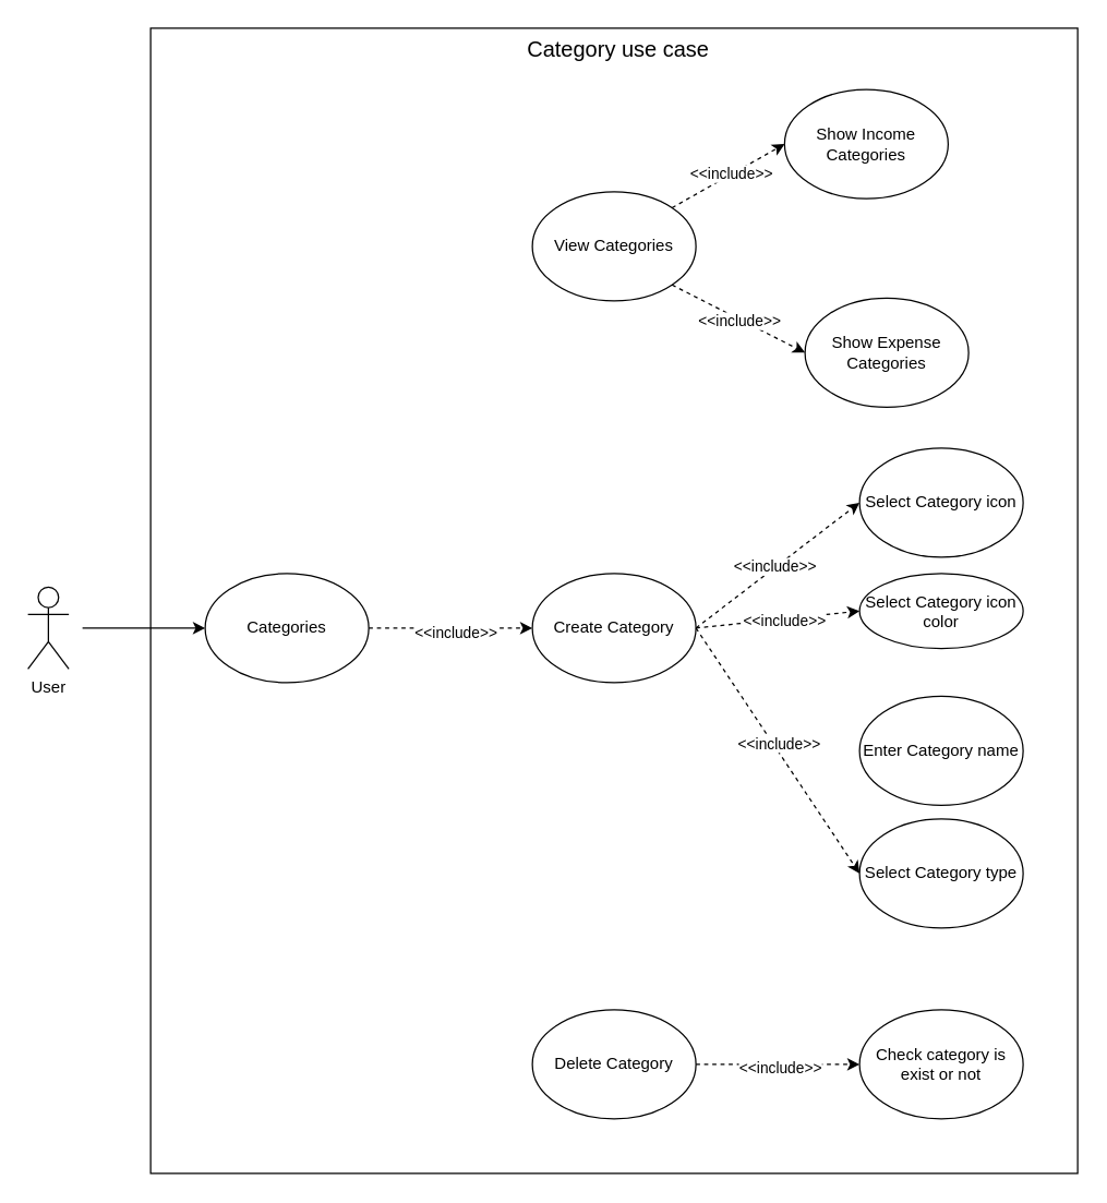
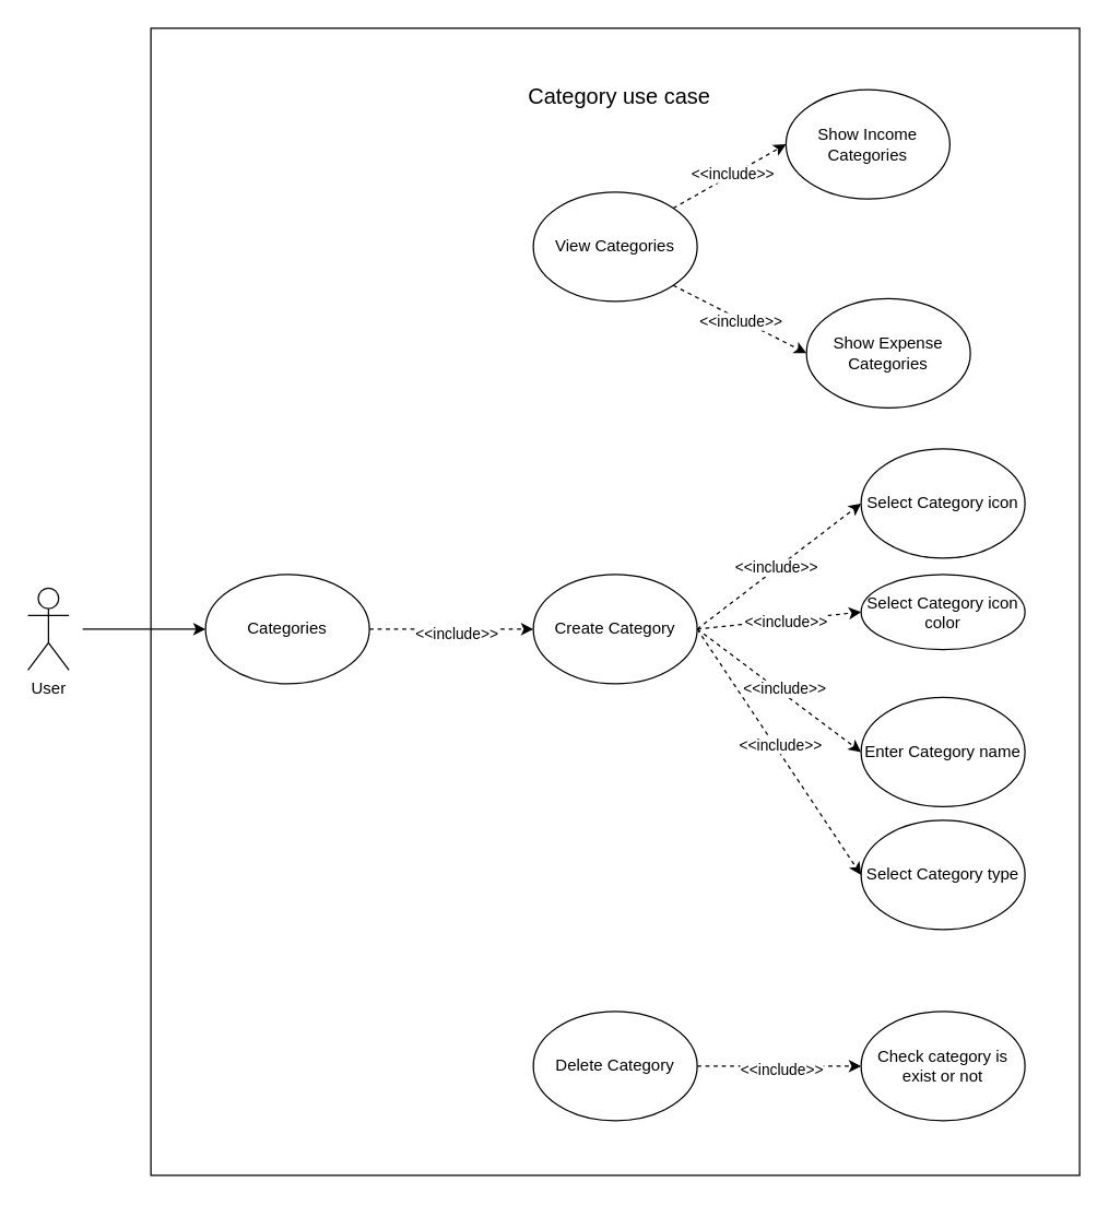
  <mxCell id="0" />
  <mxCell id="1" parent="0" />
  <mxCell id="2" value="User&lt;div&gt;&lt;br&gt;&lt;/div&gt;" style="shape=umlActor;verticalLabelPosition=bottom;verticalAlign=top;html=1;outlineConnect=0;" vertex="1" parent="1"><mxGeometry x="20" y="430" width="30" height="60" as="geometry" /></mxCell>
  <mxCell id="3" style="edgeStyle=orthogonalEdgeStyle;rounded=0;orthogonalLoop=1;jettySize=auto;html=1;exitX=1;exitY=0.5;exitDx=0;exitDy=0;entryX=0;entryY=0.5;entryDx=0;entryDy=0;dashed=1;" edge="1" parent="1" source="5" target="8"><mxGeometry relative="1" as="geometry" /></mxCell>
  <mxCell id="4" value="&amp;lt;&amp;lt;include&amp;gt;&amp;gt;" style="edgeLabel;html=1;align=center;verticalAlign=middle;resizable=0;points=[];" vertex="1" connectable="0" parent="3"><mxGeometry x="0.042" y="-3" relative="1" as="geometry"><mxPoint as="offset" /></mxGeometry></mxCell>
  <mxCell id="5" value="Categories" style="ellipse;whiteSpace=wrap;html=1;" vertex="1" parent="1"><mxGeometry x="150" y="420" width="120" height="80" as="geometry" /></mxCell>
  <mxCell id="6" value="" style="endArrow=classic;html=1;rounded=0;entryX=0;entryY=0.5;entryDx=0;entryDy=0;" edge="1" parent="1" target="5"><mxGeometry width="50" height="50" relative="1" as="geometry"><mxPoint x="60" y="460" as="sourcePoint" /><mxPoint x="310" y="580" as="targetPoint" /></mxGeometry></mxCell>
  <mxCell id="7" value="View Categories" style="ellipse;whiteSpace=wrap;html=1;" vertex="1" parent="1"><mxGeometry x="390" y="140" width="120" height="80" as="geometry" /></mxCell>
  <mxCell id="8" value="Create Category" style="ellipse;whiteSpace=wrap;html=1;" vertex="1" parent="1"><mxGeometry x="390" y="420" width="120" height="80" as="geometry" /></mxCell>
  <mxCell id="9" style="edgeStyle=orthogonalEdgeStyle;rounded=0;orthogonalLoop=1;jettySize=auto;html=1;exitX=1;exitY=0.5;exitDx=0;exitDy=0;entryX=0;entryY=0.5;entryDx=0;entryDy=0;dashed=1;" edge="1" parent="1" source="11" target="24"><mxGeometry relative="1" as="geometry" /></mxCell>
  <mxCell id="10" value="&amp;lt;&amp;lt;include&amp;gt;&amp;gt;" style="edgeLabel;html=1;align=center;verticalAlign=middle;resizable=0;points=[];" vertex="1" connectable="0" parent="9"><mxGeometry x="0.011" y="-2" relative="1" as="geometry"><mxPoint as="offset" /></mxGeometry></mxCell>
  <mxCell id="11" value="Delete Category" style="ellipse;whiteSpace=wrap;html=1;" vertex="1" parent="1"><mxGeometry x="390" y="740" width="120" height="80" as="geometry" /></mxCell>
  <mxCell id="12" value="Select Category icon" style="ellipse;whiteSpace=wrap;html=1;" vertex="1" parent="1"><mxGeometry x="630" y="328" width="120" height="80" as="geometry" /></mxCell>
  <mxCell id="13" value="Select Category icon color" style="ellipse;whiteSpace=wrap;html=1;" vertex="1" parent="1"><mxGeometry x="630" y="420" width="120" height="55" as="geometry" /></mxCell>
  <mxCell id="14" value="Enter Category name" style="ellipse;whiteSpace=wrap;html=1;" vertex="1" parent="1"><mxGeometry x="630" y="510" width="120" height="80" as="geometry" /></mxCell>
  <mxCell id="15" value="Select Category type" style="ellipse;whiteSpace=wrap;html=1;" vertex="1" parent="1"><mxGeometry x="630" y="600" width="120" height="80" as="geometry" /></mxCell>
  <mxCell id="16" value="" style="endArrow=classic;html=1;rounded=0;exitX=1;exitY=0.5;exitDx=0;exitDy=0;entryX=0;entryY=0.5;entryDx=0;entryDy=0;dashed=1;" edge="1" parent="1" source="8" target="12"><mxGeometry width="50" height="50" relative="1" as="geometry"><mxPoint x="430" y="460" as="sourcePoint" /><mxPoint x="510" y="390" as="targetPoint" /></mxGeometry></mxCell>
  <mxCell id="17" value="&amp;lt;&amp;lt;include&amp;gt;&amp;gt;" style="edgeLabel;html=1;align=center;verticalAlign=middle;resizable=0;points=[];" vertex="1" connectable="0" parent="16"><mxGeometry x="-0.033" y="1" relative="1" as="geometry"><mxPoint as="offset" /></mxGeometry></mxCell>
  <mxCell id="18" value="" style="endArrow=classic;html=1;rounded=0;exitX=1;exitY=0.5;exitDx=0;exitDy=0;entryX=0;entryY=0.5;entryDx=0;entryDy=0;dashed=1;" edge="1" parent="1" source="8" target="13"><mxGeometry width="50" height="50" relative="1" as="geometry"><mxPoint x="520" y="470" as="sourcePoint" /><mxPoint x="640" y="370" as="targetPoint" /></mxGeometry></mxCell>
  <mxCell id="19" value="&amp;lt;&amp;lt;include&amp;gt;&amp;gt;" style="edgeLabel;html=1;align=center;verticalAlign=middle;resizable=0;points=[];" vertex="1" connectable="0" parent="18"><mxGeometry x="0.081" y="-1" relative="1" as="geometry"><mxPoint as="offset" /></mxGeometry></mxCell>
+ <mxCell id="20" value="" style="endArrow=classic;html=1;rounded=0;exitX=1;exitY=0.5;exitDx=0;exitDy=0;entryX=0;entryY=0.5;entryDx=0;entryDy=0;dashed=1;" edge="1" parent="1" source="8" target="14"><mxGeometry width="50" height="50" relative="1" as="geometry"><mxPoint x="530" y="480" as="sourcePoint" /><mxPoint x="650" y="380" as="targetPoint" /></mxGeometry></mxCell>
+ <mxCell id="21" value="&amp;lt;&amp;lt;include&amp;gt;&amp;gt;" style="edgeLabel;html=1;align=center;verticalAlign=middle;resizable=0;points=[];" vertex="1" connectable="0" parent="20"><mxGeometry x="0.033" y="3" relative="1" as="geometry"><mxPoint as="offset" /></mxGeometry></mxCell>
  <mxCell id="22" value="" style="endArrow=classic;html=1;rounded=0;exitX=1;exitY=0.5;exitDx=0;exitDy=0;entryX=0;entryY=0.5;entryDx=0;entryDy=0;dashed=1;" edge="1" parent="1" source="8" target="15"><mxGeometry width="50" height="50" relative="1" as="geometry"><mxPoint x="520" y="470" as="sourcePoint" /><mxPoint x="640" y="378" as="targetPoint" /></mxGeometry></mxCell>
  <mxCell id="23" value="&amp;lt;&amp;lt;include&amp;gt;&amp;gt;" style="edgeLabel;html=1;align=center;verticalAlign=middle;resizable=0;points=[];" vertex="1" connectable="0" parent="22"><mxGeometry x="-0.042" y="3" relative="1" as="geometry"><mxPoint as="offset" /></mxGeometry></mxCell>
  <mxCell id="24" value="Check category is exist or not" style="ellipse;whiteSpace=wrap;html=1;" vertex="1" parent="1"><mxGeometry x="630" y="740" width="120" height="80" as="geometry" /></mxCell>
  <mxCell id="25" value="Show Income Categories" style="ellipse;whiteSpace=wrap;html=1;" vertex="1" parent="1"><mxGeometry x="575" y="65" width="120" height="80" as="geometry" /></mxCell>
  <mxCell id="26" value="Show Expense Categories" style="ellipse;whiteSpace=wrap;html=1;" vertex="1" parent="1"><mxGeometry x="590" y="218" width="120" height="80" as="geometry" /></mxCell>
  <mxCell id="27" value="" style="endArrow=classic;html=1;rounded=0;exitX=1;exitY=0;exitDx=0;exitDy=0;entryX=0;entryY=0.5;entryDx=0;entryDy=0;dashed=1;" edge="1" parent="1" source="7" target="25"><mxGeometry width="50" height="50" relative="1" as="geometry"><mxPoint x="430" y="250" as="sourcePoint" /><mxPoint x="480" y="200" as="targetPoint" /></mxGeometry></mxCell>
  <mxCell id="28" value="&amp;lt;&amp;lt;include&amp;gt;&amp;gt;" style="edgeLabel;html=1;align=center;verticalAlign=middle;resizable=0;points=[];" vertex="1" connectable="0" parent="27"><mxGeometry x="0.05" y="1" relative="1" as="geometry"><mxPoint as="offset" /></mxGeometry></mxCell>
  <mxCell id="29" value="" style="endArrow=classic;html=1;rounded=0;exitX=1;exitY=1;exitDx=0;exitDy=0;entryX=0;entryY=0.5;entryDx=0;entryDy=0;dashed=1;" edge="1" parent="1" source="7" target="26"><mxGeometry width="50" height="50" relative="1" as="geometry"><mxPoint x="430" y="250" as="sourcePoint" /><mxPoint x="490" y="280" as="targetPoint" /></mxGeometry></mxCell>
  <mxCell id="30" value="&amp;lt;&amp;lt;include&amp;gt;&amp;gt;" style="edgeLabel;html=1;align=center;verticalAlign=middle;resizable=0;points=[];" vertex="1" connectable="0" parent="29"><mxGeometry x="0.029" y="-1" relative="1" as="geometry"><mxPoint as="offset" /></mxGeometry></mxCell>
  <mxCell id="31" value="" style="rounded=0;whiteSpace=wrap;html=1;fillColor=none;" vertex="1" parent="1"><mxGeometry x="110" y="20" width="680" height="840" as="geometry" /></mxCell>
- <mxCell id="32" value="&lt;font style=&quot;font-size: 16px;&quot;&gt;Category use case&amp;nbsp;&lt;/font&gt;" style="text;html=1;align=center;verticalAlign=middle;resizable=0;points=[];autosize=1;strokeColor=none;fillColor=none;" vertex="1" parent="1"><mxGeometry x="375" y="20" width="160" height="30" as="geometry" /></mxCell>
+ <mxCell id="32" value="&lt;font style=&quot;font-size: 16px;&quot;&gt;Category use case&amp;nbsp;&lt;/font&gt;" style="text;html=1;align=center;verticalAlign=middle;resizable=0;points=[];autosize=1;strokeColor=none;fillColor=none;" vertex="1" parent="1"><mxGeometry x="375" y="55" width="160" height="30" as="geometry" /></mxCell>
